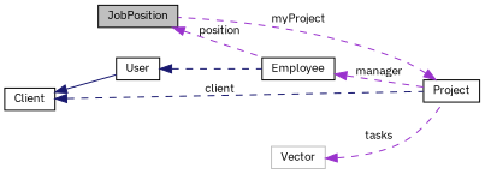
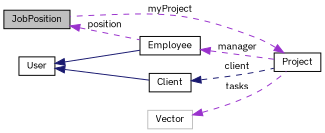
  digraph {
    fontname="IBM Plex Sans"
    rankdir=LR
    node [color=black fontname="IBM Plex Sans" fontsize=10 shape=record]
    edge [color=darkorchid3 dir=back fontname="IBM Plex Sans" fontsize=10 labelfontname=FreeSans labelfontsize=10 style=dashed]
    n1 [fillcolor=grey75 fontcolor=black height=0.2 label=JobPosition style=filled width=0.4]
    n2 [height=0.2 label=Employee width=0.4]
    n3 [height=0.2 label=Project width=0.4]
    n4 [height=0.2 label=User width=0.4]
    n5 [height=0.2 label=Client width=0.4]
    n6 [color=grey75 height=0.2 label=Vector width=0.4]
    n1 -> n2 [label=position]
    n2 -> n3 [label=manager]
    n3 -> n1 [label=myProject]
-   n4 -> n2 [color=midnightblue]
-   n5 -> n4 [color=midnightblue style=solid]
+   n4 -> n2 [color=midnightblue style=solid]
+   n4 -> n5 [color=midnightblue style=solid]
    n5 -> n3 [color=midnightblue label=client]
    n6 -> n3 [label=tasks]
  }
